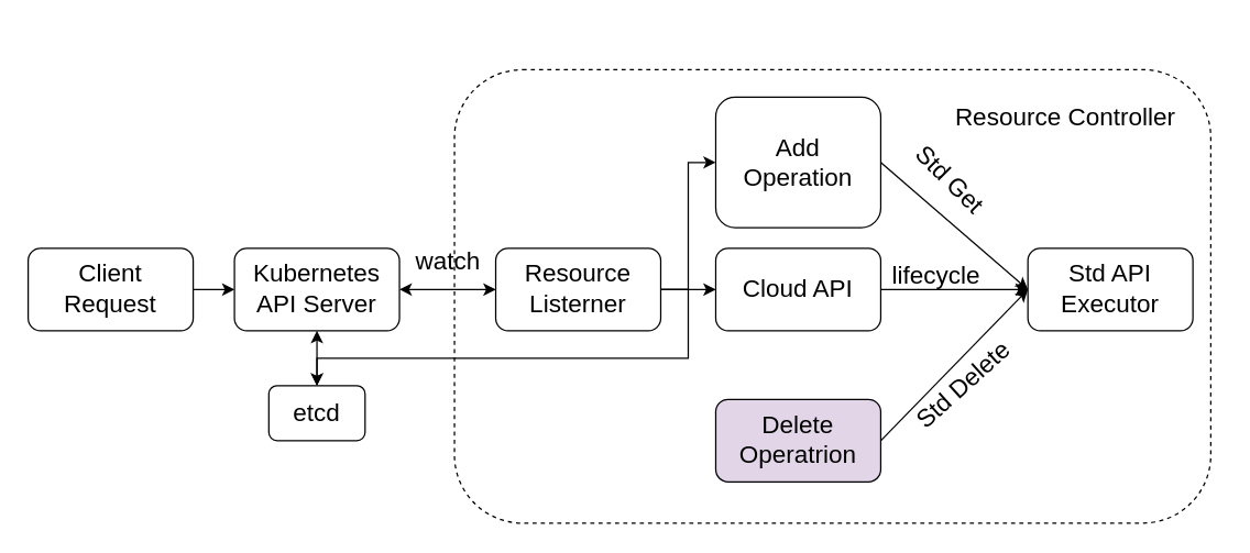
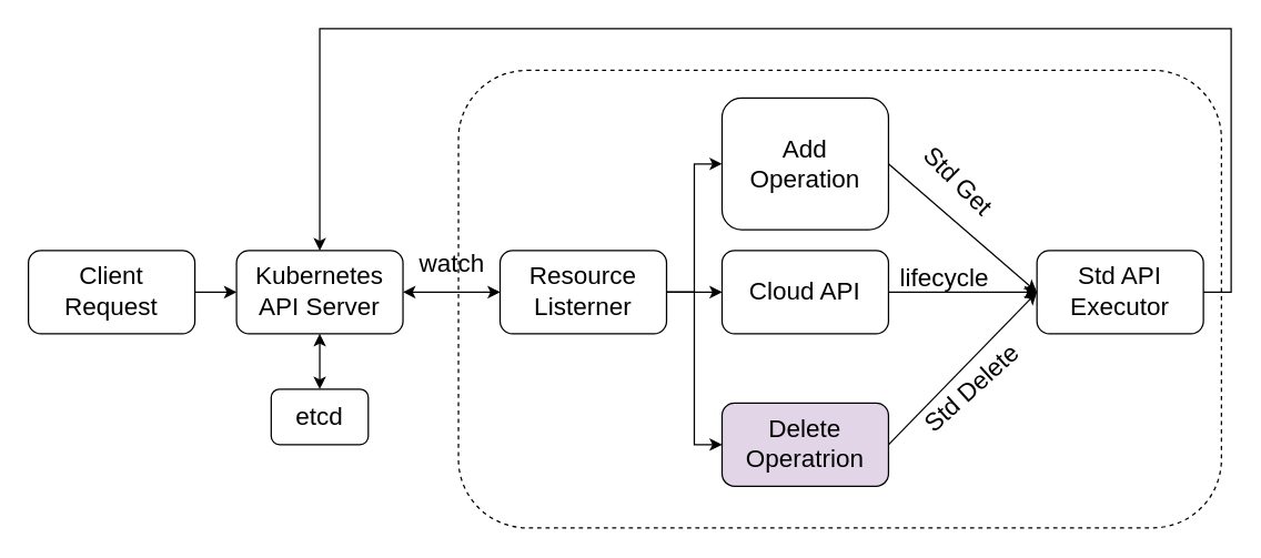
  <mxCell id="0" />
  <mxCell id="1" parent="0" />
  <mxCell id="2" value="" style="rounded=1;whiteSpace=wrap;html=1;fontSize=18;dashed=1;" vertex="1" parent="1"><mxGeometry x="330" y="50" width="550" height="330" as="geometry" /></mxCell>
  <mxCell id="3" value="" style="endArrow=classic;html=1;rounded=0;fontSize=18;exitX=1;exitY=0.5;exitDx=0;exitDy=0;entryX=0;entryY=0.5;entryDx=0;entryDy=0;" edge="1" parent="1"><mxGeometry width="50" height="50" relative="1" as="geometry"><mxPoint x="120" y="210" as="sourcePoint" /><mxPoint x="170" y="210" as="targetPoint" /></mxGeometry></mxCell>
  <mxCell id="4" value="etcd" style="whiteSpace=wrap;html=1;fontSize=18;rounded=1;" vertex="1" parent="1"><mxGeometry x="195" y="280" width="70" height="40" as="geometry" /></mxCell>
  <mxCell id="5" value="" style="endArrow=classic;startArrow=classic;html=1;rounded=0;fontSize=18;entryX=0.5;entryY=1;entryDx=0;entryDy=0;exitX=0.5;exitY=0;exitDx=0;exitDy=0;" edge="1" parent="1" source="4"><mxGeometry width="50" height="50" relative="1" as="geometry"><mxPoint x="220" y="280" as="sourcePoint" /><mxPoint x="230" y="240" as="targetPoint" /></mxGeometry></mxCell>
  <mxCell id="6" value="" style="endArrow=classic;startArrow=classic;html=1;rounded=0;fontSize=18;exitX=1;exitY=0.5;exitDx=0;exitDy=0;entryX=0;entryY=0.5;entryDx=0;entryDy=0;" edge="1" parent="1"><mxGeometry width="50" height="50" relative="1" as="geometry"><mxPoint x="290" y="210" as="sourcePoint" /><mxPoint x="360" y="210" as="targetPoint" /></mxGeometry></mxCell>
  <mxCell id="7" value="watch" style="text;html=1;align=center;verticalAlign=middle;resizable=0;points=[];autosize=1;strokeColor=none;fillColor=none;fontSize=18;" vertex="1" parent="1"><mxGeometry x="290" y="170" width="70" height="40" as="geometry" /></mxCell>
  <mxCell id="8" style="edgeStyle=orthogonalEdgeStyle;rounded=0;orthogonalLoop=1;jettySize=auto;html=1;exitX=1;exitY=0.5;exitDx=0;exitDy=0;entryX=0;entryY=0.5;entryDx=0;entryDy=0;fontSize=18;" edge="1" parent="1" source="11" target="14"><mxGeometry relative="1" as="geometry" /></mxCell>
  <mxCell id="9" style="edgeStyle=orthogonalEdgeStyle;rounded=0;orthogonalLoop=1;jettySize=auto;html=1;exitX=1;exitY=0.5;exitDx=0;exitDy=0;entryX=0;entryY=0.5;entryDx=0;entryDy=0;fontSize=18;" edge="1" parent="1" source="11" target="17"><mxGeometry relative="1" as="geometry" /></mxCell>
- <mxCell id="10" style="edgeStyle=orthogonalEdgeStyle;rounded=0;orthogonalLoop=1;jettySize=auto;html=1;exitX=1;exitY=0.5;exitDx=0;exitDy=0;fontSize=18;" edge="1" parent="1" source="11" target="4"><mxGeometry relative="1" as="geometry" /></mxCell>
+ <mxCell id="10" style="edgeStyle=orthogonalEdgeStyle;rounded=0;orthogonalLoop=1;jettySize=auto;html=1;exitX=1;exitY=0.5;exitDx=0;exitDy=0;entryX=0;entryY=0.5;entryDx=0;entryDy=0;fontSize=18;" edge="1" parent="1" source="11" target="15"><mxGeometry relative="1" as="geometry" /></mxCell>
  <mxCell id="11" value="Resource Listerner" style="rounded=1;whiteSpace=wrap;html=1;fontSize=18;" vertex="1" parent="1"><mxGeometry x="360" y="180" width="120" height="60" as="geometry" /></mxCell>
  <mxCell id="12" value="Client Request" style="rounded=1;whiteSpace=wrap;html=1;fontSize=18;" vertex="1" parent="1"><mxGeometry x="20" y="180" width="120" height="60" as="geometry" /></mxCell>
  <mxCell id="13" value="Kubernetes API Server" style="rounded=1;whiteSpace=wrap;html=1;fontSize=18;" vertex="1" parent="1"><mxGeometry x="170" y="180" width="120" height="60" as="geometry" /></mxCell>
  <mxCell id="14" value="Add &lt;br&gt;Operation" style="rounded=1;whiteSpace=wrap;html=1;fontSize=18;" vertex="1" parent="1"><mxGeometry x="520" y="70" width="120" height="95" as="geometry" /></mxCell>
  <mxCell id="15" value="Delete Operatrion" style="rounded=1;whiteSpace=wrap;html=1;fontSize=18;fillColor=#e1d5e7;" vertex="1" parent="1"><mxGeometry x="520" y="290" width="120" height="60" as="geometry" /></mxCell>
  <mxCell id="16" style="edgeStyle=orthogonalEdgeStyle;rounded=0;orthogonalLoop=1;jettySize=auto;html=1;exitX=1;exitY=0.5;exitDx=0;exitDy=0;entryX=0;entryY=0.5;entryDx=0;entryDy=0;fontSize=18;" edge="1" parent="1" source="17" target="19"><mxGeometry relative="1" as="geometry" /></mxCell>
  <mxCell id="17" value="Cloud API" style="rounded=1;whiteSpace=wrap;html=1;fontSize=18;" vertex="1" parent="1"><mxGeometry x="520" y="180" width="120" height="60" as="geometry" /></mxCell>
+ <mxCell id="18" style="edgeStyle=orthogonalEdgeStyle;rounded=0;orthogonalLoop=1;jettySize=auto;html=1;exitX=1;exitY=0.5;exitDx=0;exitDy=0;entryX=0.5;entryY=0;entryDx=0;entryDy=0;fontSize=18;" edge="1" parent="1" source="19" target="13"><mxGeometry relative="1" as="geometry"><Array as="points"><mxPoint x="887" y="210" /><mxPoint x="887" y="20" /><mxPoint x="230" y="20" /></Array></mxGeometry></mxCell>
  <mxCell id="19" value="Std API Executor" style="rounded=1;whiteSpace=wrap;html=1;fontSize=18;" vertex="1" parent="1"><mxGeometry x="747" y="180" width="120" height="60" as="geometry" /></mxCell>
  <mxCell id="20" value="" style="endArrow=classic;html=1;rounded=0;fontSize=18;exitX=1;exitY=0.5;exitDx=0;exitDy=0;entryX=0;entryY=0.5;entryDx=0;entryDy=0;" edge="1" parent="1" source="14" target="19"><mxGeometry width="50" height="50" relative="1" as="geometry"><mxPoint x="460" y="220" as="sourcePoint" /><mxPoint x="510" y="170" as="targetPoint" /></mxGeometry></mxCell>
  <mxCell id="21" value="Std Get" style="text;html=1;align=center;verticalAlign=middle;resizable=0;points=[];autosize=1;strokeColor=none;fillColor=none;fontSize=18;rotation=45;" vertex="1" parent="1"><mxGeometry x="650" y="110" width="80" height="40" as="geometry" /></mxCell>
  <mxCell id="22" value="lifecycle" style="text;html=1;align=center;verticalAlign=middle;resizable=0;points=[];autosize=1;strokeColor=none;fillColor=none;fontSize=18;" vertex="1" parent="1"><mxGeometry x="635" y="180" width="90" height="40" as="geometry" /></mxCell>
  <mxCell id="23" value="" style="endArrow=classic;html=1;rounded=0;fontSize=18;exitX=1;exitY=0.5;exitDx=0;exitDy=0;entryX=0;entryY=0.5;entryDx=0;entryDy=0;" edge="1" parent="1" source="15" target="19"><mxGeometry width="50" height="50" relative="1" as="geometry"><mxPoint x="460" y="120" as="sourcePoint" /><mxPoint x="510" y="70" as="targetPoint" /></mxGeometry></mxCell>
  <mxCell id="24" value="Std Delete" style="text;html=1;align=center;verticalAlign=middle;resizable=0;points=[];autosize=1;strokeColor=none;fillColor=none;fontSize=18;rotation=-42;" vertex="1" parent="1"><mxGeometry x="645" y="260" width="110" height="40" as="geometry" /></mxCell>
- <mxCell id="25" value="Resource Controller" style="text;html=1;strokeColor=none;fillColor=none;align=center;verticalAlign=middle;whiteSpace=wrap;rounded=0;dashed=1;fontSize=18;" vertex="1" parent="1"><mxGeometry x="682" y="70" width="185" height="30" as="geometry" /></mxCell>
